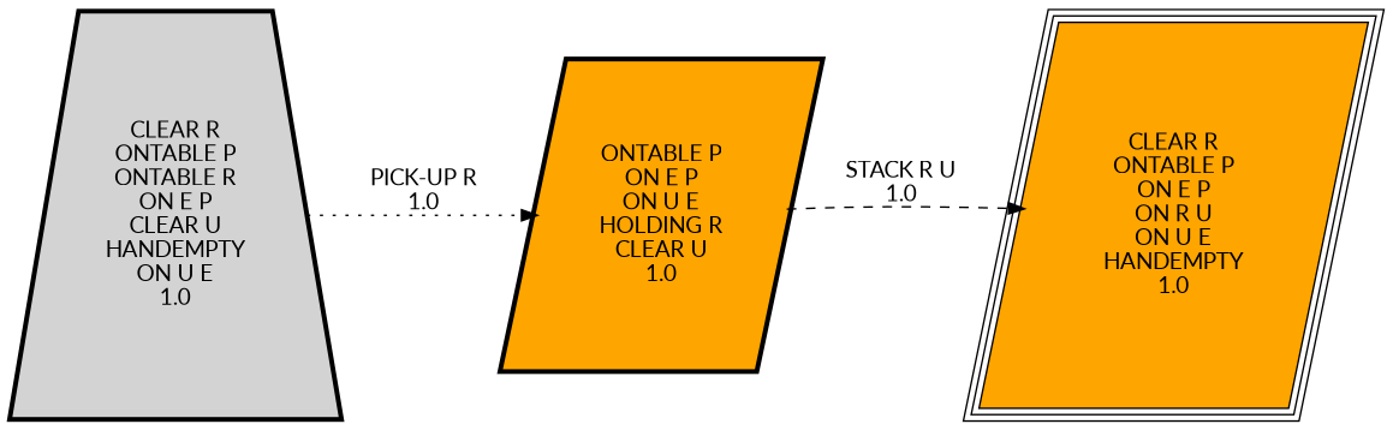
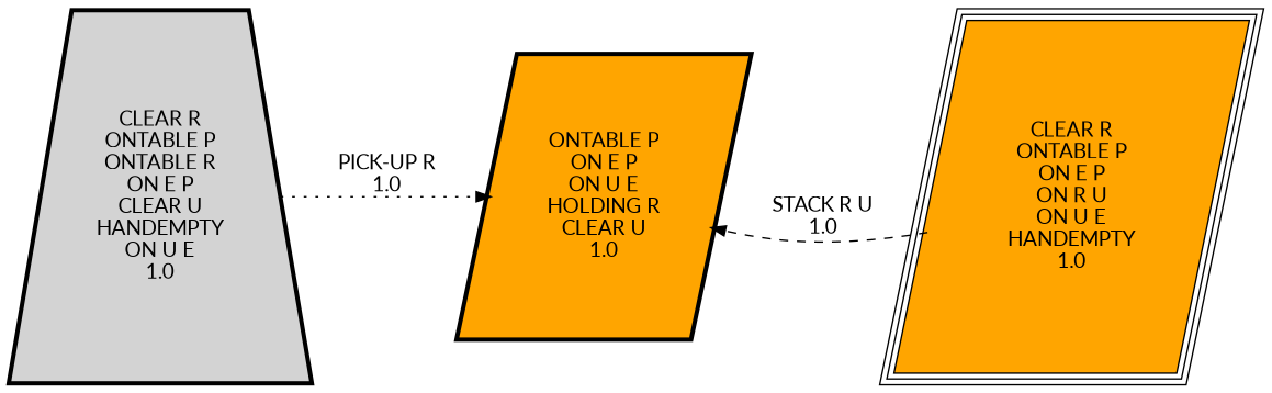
  digraph {
    rankdir=LR
    fontname=Lato
    node [penwidth=3 shape=parallelogram style=filled fillcolor=orange fontname=Lato]
    edge [fontname=Lato]
    "CLEAR R\nONTABLE P\nONTABLE R\nON E P\nCLEAR U\nHANDEMPTY\nON U E\n1.0\n" [shape=trapezium fillcolor=lightgrey]
    "ONTABLE P\nON E P\nON U E\nHOLDING R\nCLEAR U\n1.0\n"
    "CLEAR R\nONTABLE P\nON E P\nON R U\nON U E\nHANDEMPTY\n1.0\n" [peripheries=3 penwidth=""]
    "CLEAR R\nONTABLE P\nONTABLE R\nON E P\nCLEAR U\nHANDEMPTY\nON U E\n1.0\n" -> "ONTABLE P\nON E P\nON U E\nHOLDING R\nCLEAR U\n1.0\n" [label="PICK-UP R\n1.0\n" style=dotted]
-   "ONTABLE P\nON E P\nON U E\nHOLDING R\nCLEAR U\n1.0\n" -> "CLEAR R\nONTABLE P\nON E P\nON R U\nON U E\nHANDEMPTY\n1.0\n" [label="STACK R U\n1.0\n" style=dashed]
+   "CLEAR R\nONTABLE P\nON E P\nON R U\nON U E\nHANDEMPTY\n1.0\n" -> "ONTABLE P\nON E P\nON U E\nHOLDING R\nCLEAR U\n1.0\n" [label="STACK R U\n1.0\n" style=dashed]
  }
